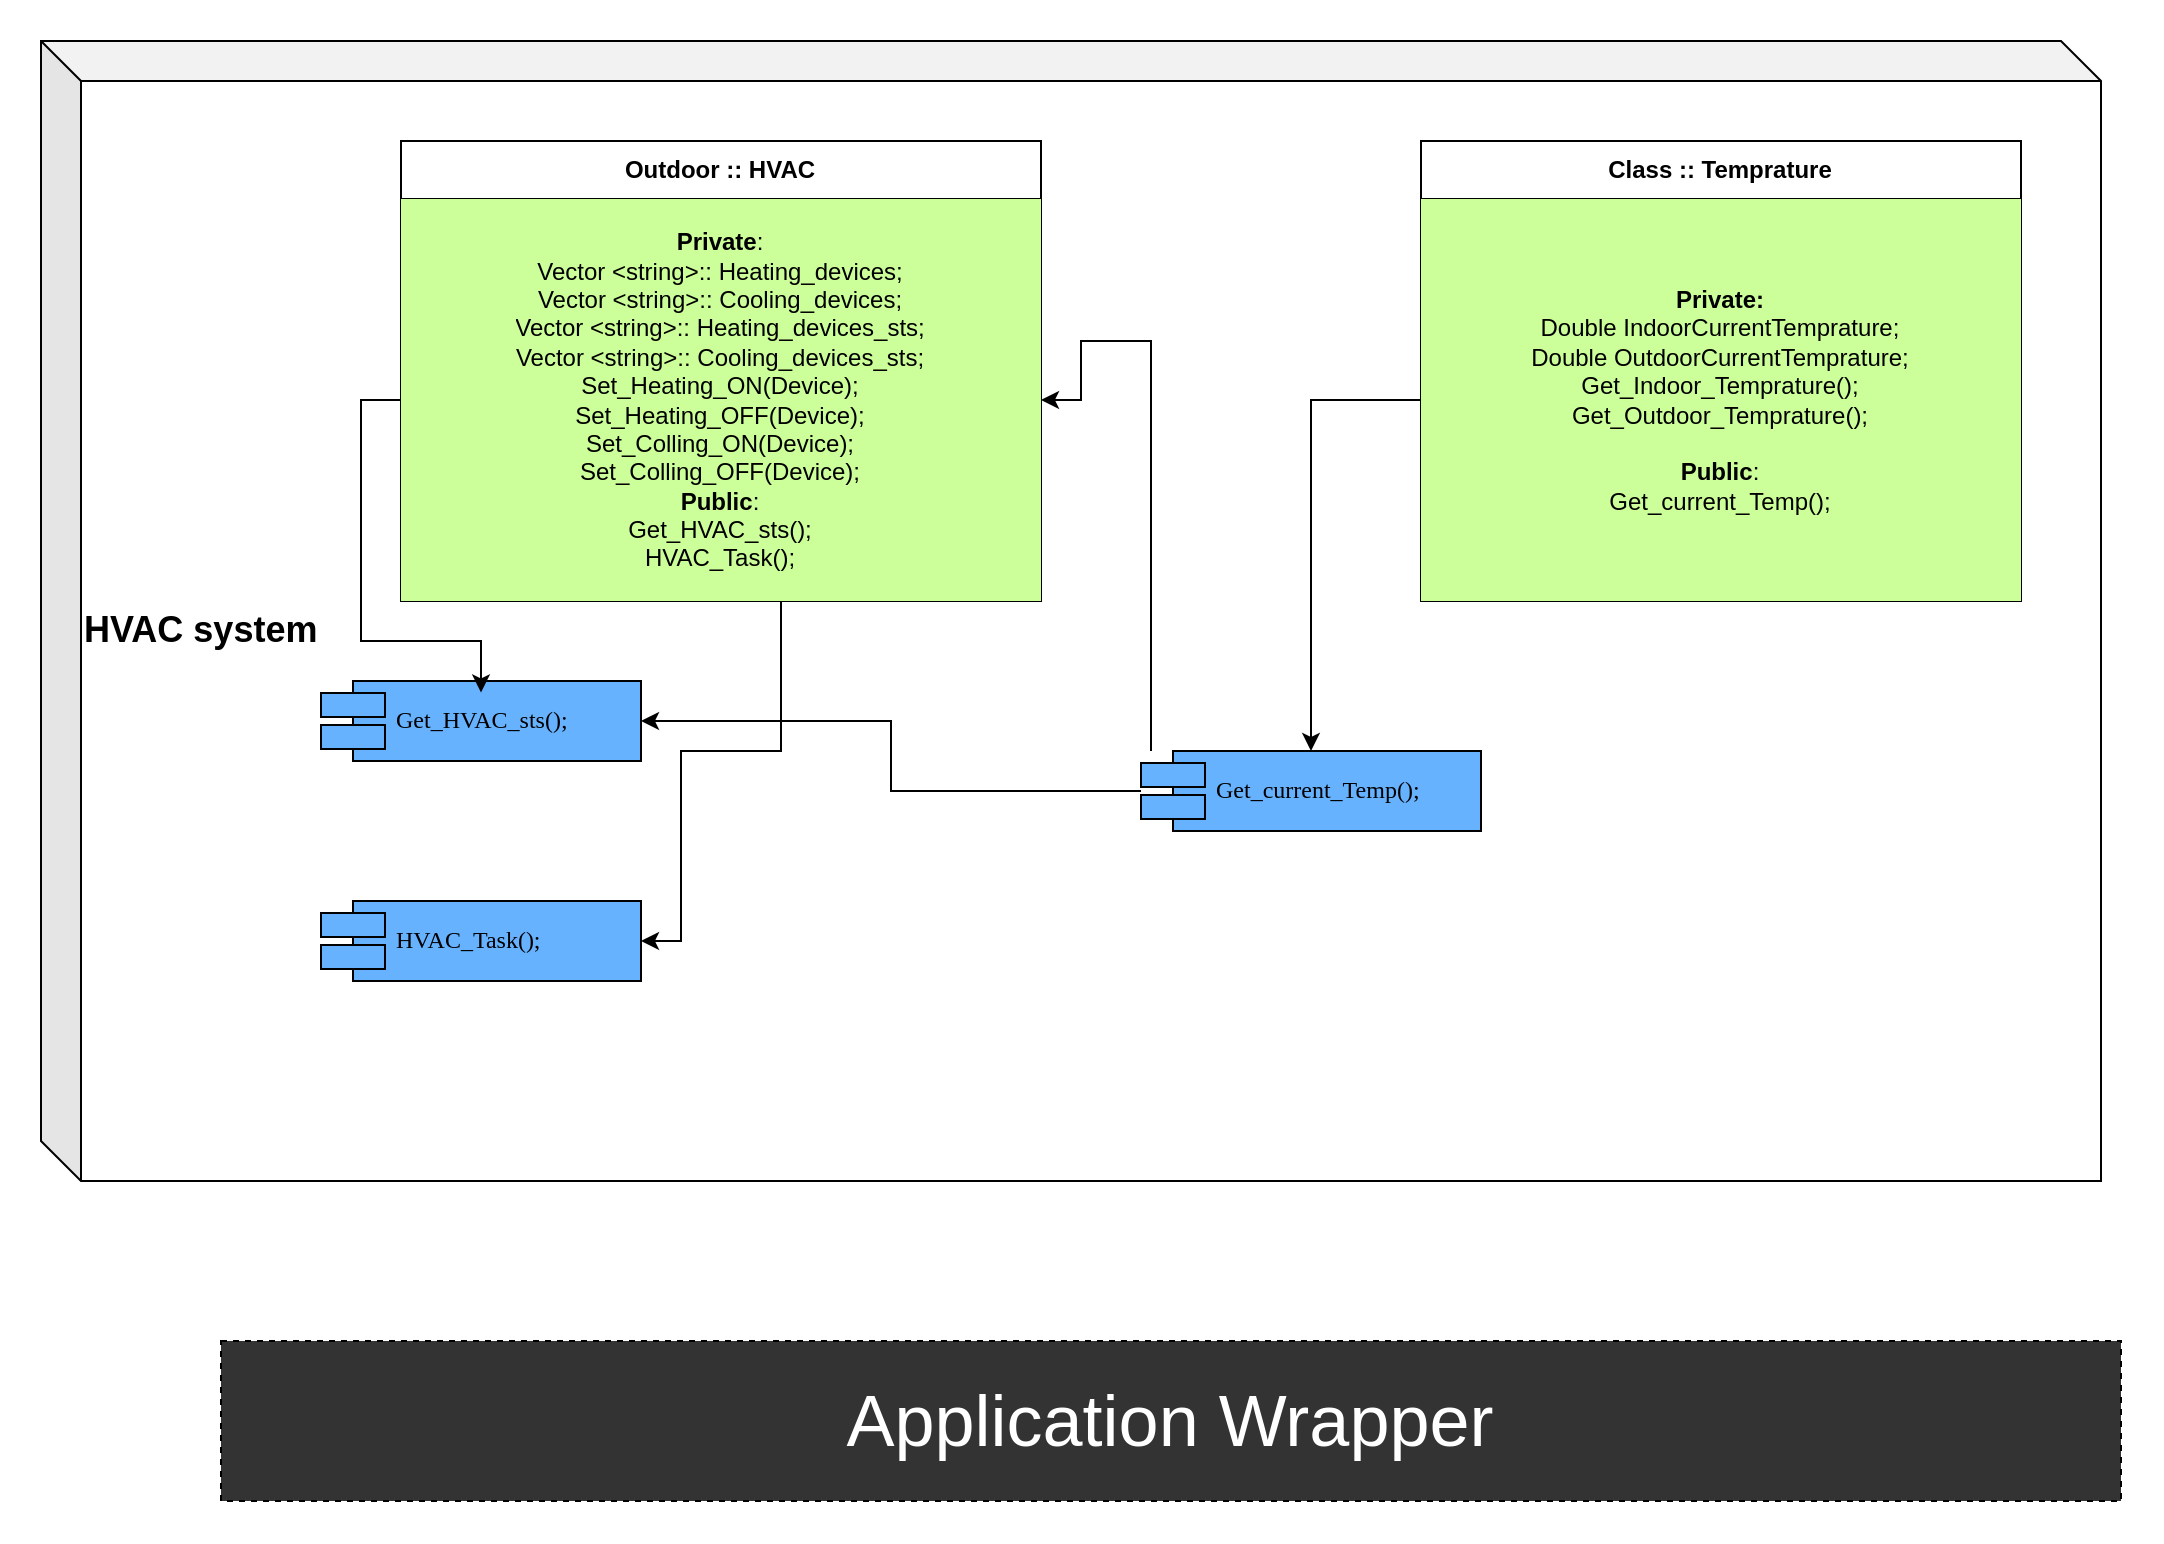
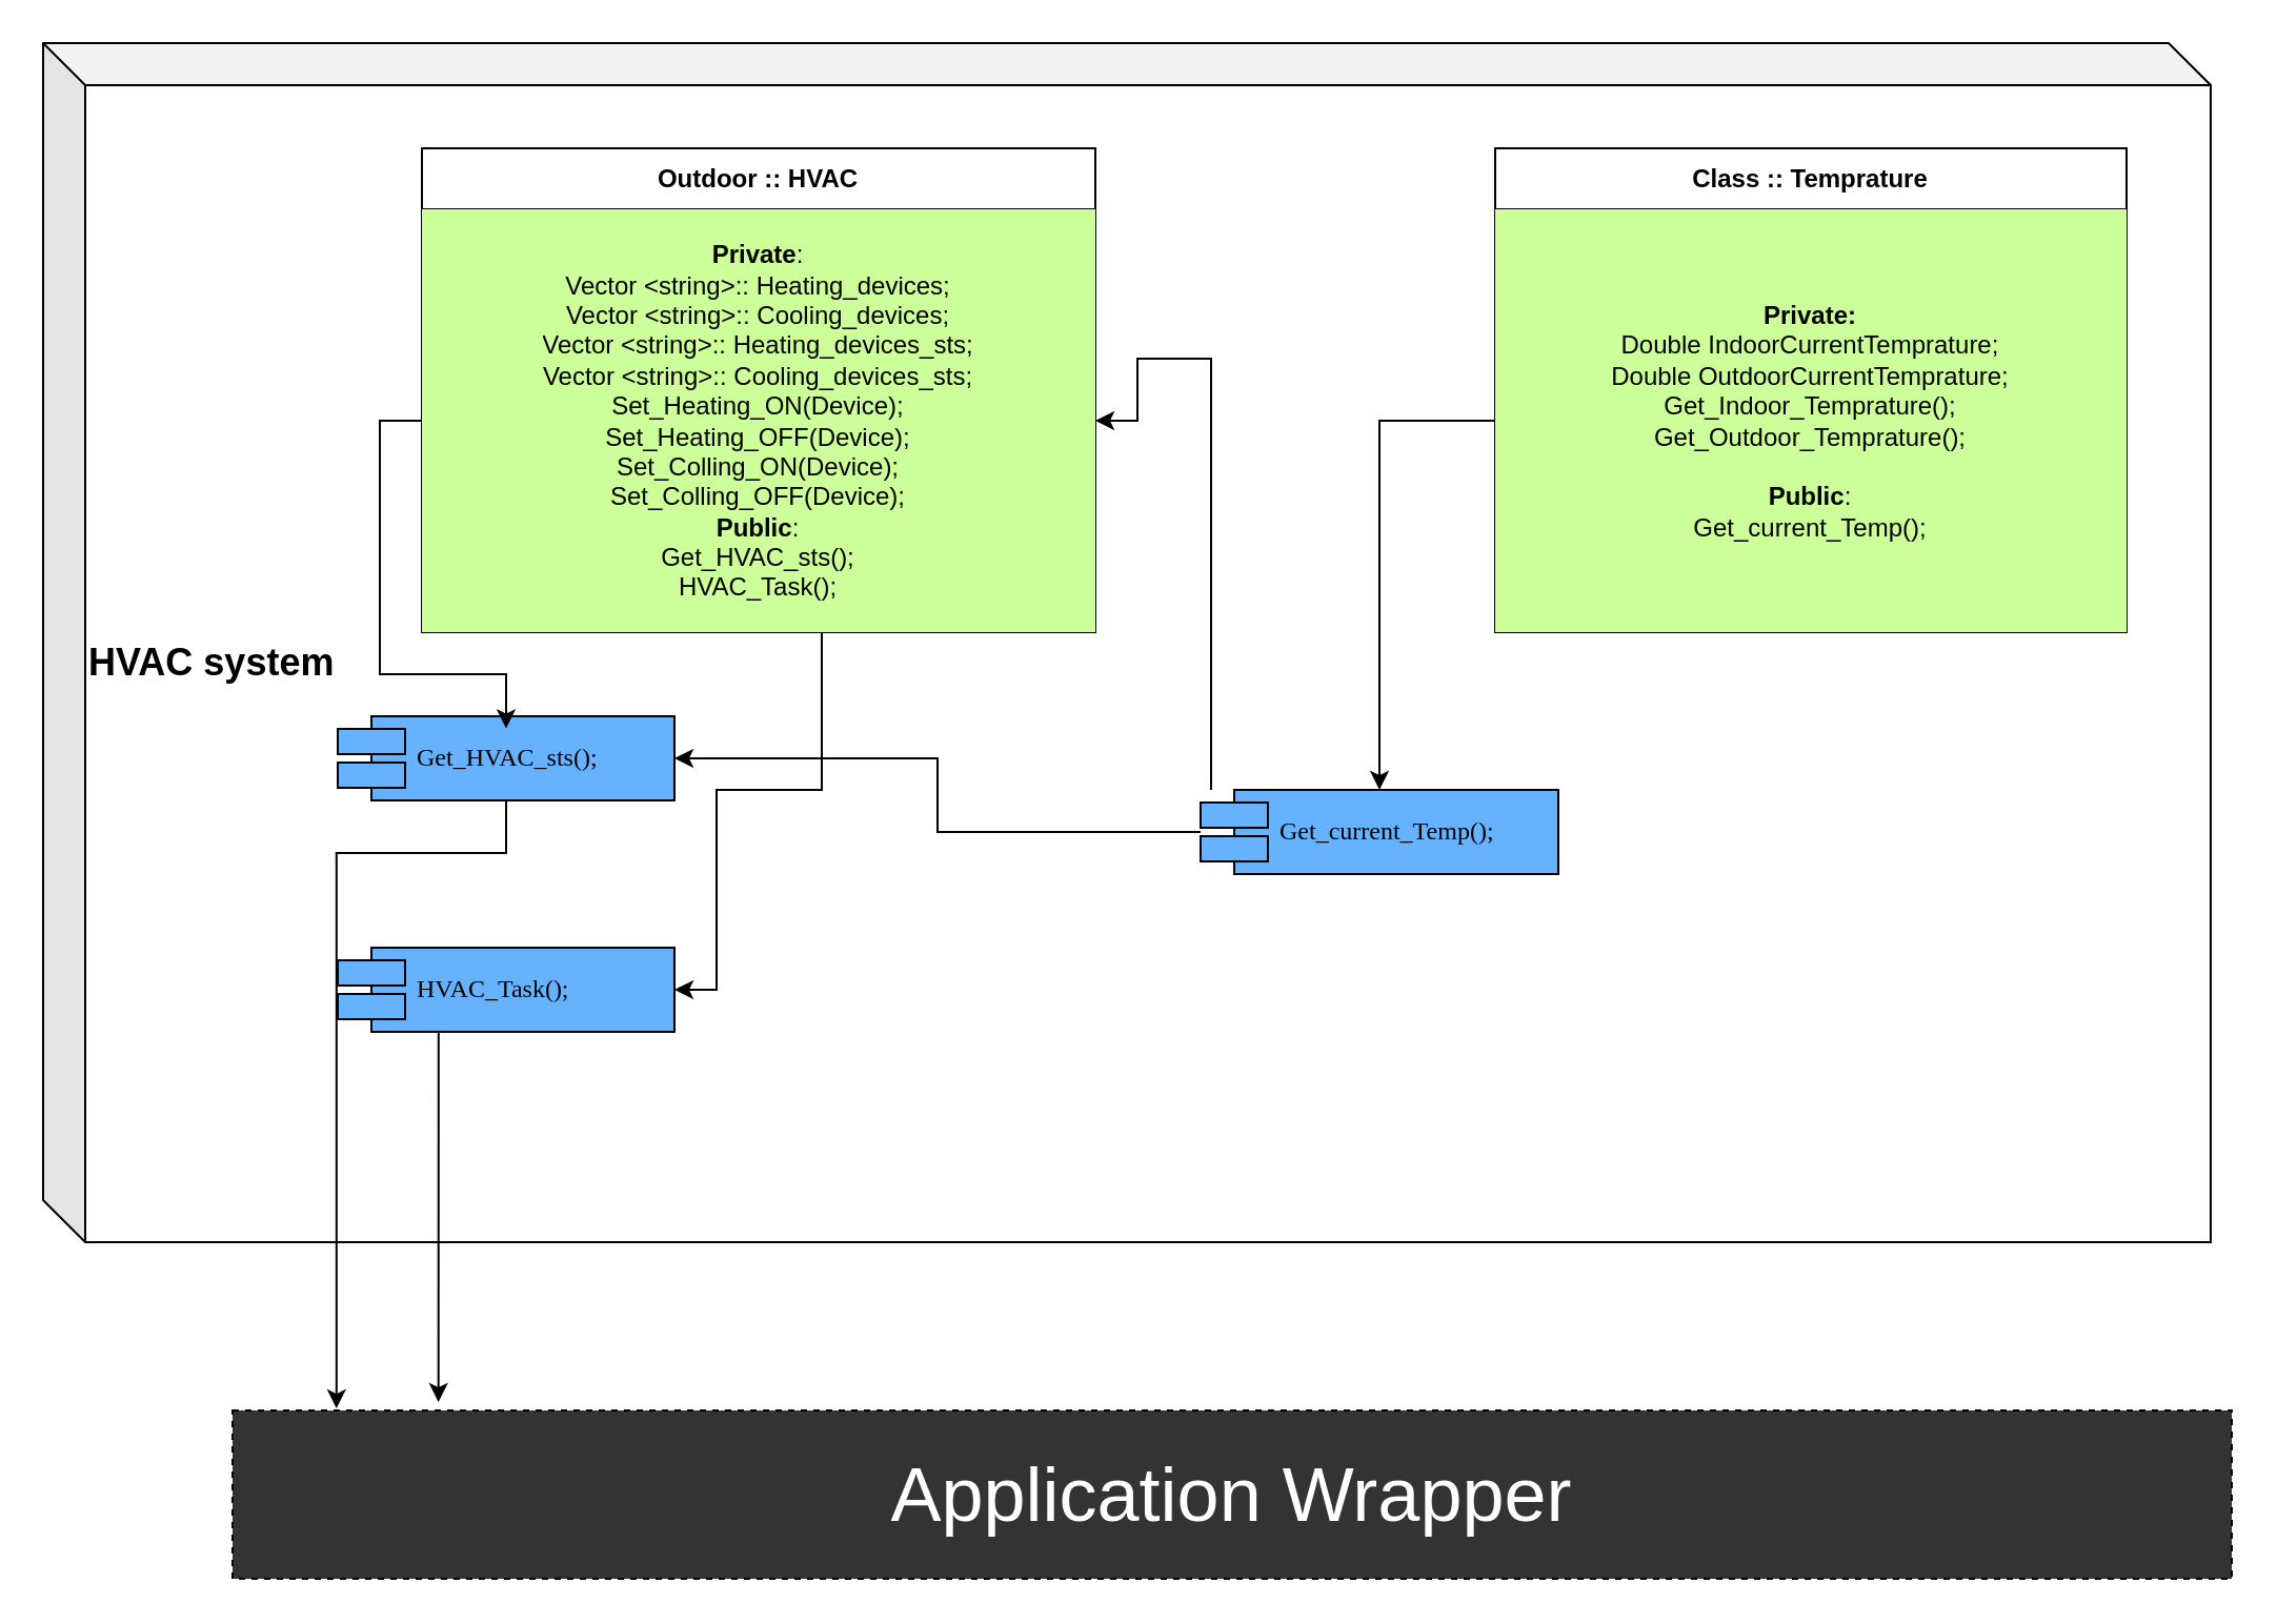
  <mxCell id="0" />
  <mxCell id="1" parent="0" />
  <mxCell id="2" value="&lt;div style=&quot;&quot;&gt;&lt;span style=&quot;background-color: initial;&quot;&gt;&lt;font style=&quot;font-size: 18px;&quot;&gt;&lt;b&gt;HVAC system&lt;/b&gt;&lt;/font&gt;&lt;/span&gt;&lt;/div&gt;" style="shape=cube;whiteSpace=wrap;html=1;boundedLbl=1;backgroundOutline=1;darkOpacity=0.05;darkOpacity2=0.1;align=left;" vertex="1" parent="1"><mxGeometry x="20" y="20" width="1030" height="570" as="geometry" /></mxCell>
  <mxCell id="3" style="edgeStyle=orthogonalEdgeStyle;rounded=0;orthogonalLoop=1;jettySize=auto;html=1;entryX=1;entryY=0.5;entryDx=0;entryDy=0;" edge="1" parent="1" target="8"><mxGeometry relative="1" as="geometry"><mxPoint x="575" y="375" as="sourcePoint" /><mxPoint x="475" y="199.5" as="targetPoint" /><Array as="points"><mxPoint x="575" y="170" /><mxPoint x="540" y="170" /><mxPoint x="540" y="200" /></Array></mxGeometry></mxCell>
  <mxCell id="4" value="Get_current_Temp();" style="shape=component;align=left;spacingLeft=36;rounded=0;shadow=0;comic=0;labelBackgroundColor=none;strokeWidth=1;fontFamily=Verdana;fontSize=12;html=1;fillColor=#66B2FF;" parent="1" vertex="1"><mxGeometry x="570" y="375" width="170" height="40" as="geometry" /></mxCell>
  <mxCell id="5" value="Class :: Temprature" style="swimlane;fontStyle=1;align=center;verticalAlign=middle;childLayout=stackLayout;horizontal=1;startSize=29;horizontalStack=0;resizeParent=1;resizeParentMax=0;resizeLast=0;collapsible=0;marginBottom=0;html=1;whiteSpace=wrap;" vertex="1" parent="1"><mxGeometry x="710" y="70" width="300" height="230" as="geometry" /></mxCell>
  <mxCell id="6" value="&lt;b&gt;Private:&lt;br&gt;&lt;/b&gt;Double IndoorCurrentTemprature;&lt;br&gt;Double OutdoorCurrentTemprature;&lt;br&gt;Get_Indoor_Temprature();&lt;br&gt;Get_Outdoor_Temprature();&lt;br&gt;&lt;br&gt;&lt;b&gt;Public&lt;/b&gt;:&lt;br&gt;Get_current_Temp();" style="text;html=1;strokeColor=none;fillColor=#CCFF99;align=center;verticalAlign=middle;spacingLeft=4;spacingRight=4;overflow=hidden;rotatable=0;points=[[0,0.5],[1,0.5]];portConstraint=eastwest;whiteSpace=wrap;" vertex="1" parent="5"><mxGeometry y="29" width="300" height="201" as="geometry" /></mxCell>
  <mxCell id="7" value="Outdoor :: HVAC" style="swimlane;fontStyle=1;align=center;verticalAlign=middle;childLayout=stackLayout;horizontal=1;startSize=29;horizontalStack=0;resizeParent=1;resizeParentMax=0;resizeLast=0;collapsible=0;marginBottom=0;html=1;whiteSpace=wrap;" vertex="1" parent="1"><mxGeometry x="200" y="70" width="320" height="230" as="geometry" /></mxCell>
  <mxCell id="8" value="&lt;b&gt;Private&lt;/b&gt;:&lt;br&gt;Vector &amp;lt;string&amp;gt;:: Heating_devices;&lt;br&gt;Vector &amp;lt;string&amp;gt;:: Cooling_devices;&lt;br&gt;Vector &amp;lt;string&amp;gt;:: Heating_devices_sts;&lt;br style=&quot;border-color: var(--border-color);&quot;&gt;Vector &amp;lt;string&amp;gt;:: Cooling_devices_sts;&lt;br&gt;Set_Heating_ON(Device);&lt;br&gt;Set_Heating_OFF(Device);&lt;br&gt;Set_Colling_ON(Device);&lt;br style=&quot;border-color: var(--border-color);&quot;&gt;Set_Colling_OFF(Device);&lt;br&gt;&lt;b&gt;Public&lt;/b&gt;:&lt;br&gt;Get_HVAC_sts();&lt;br&gt;HVAC_Task();" style="text;html=1;strokeColor=none;fillColor=#CCFF99;align=center;verticalAlign=middle;spacingLeft=4;spacingRight=4;overflow=hidden;rotatable=0;points=[[0,0.5],[1,0.5]];portConstraint=eastwest;whiteSpace=wrap;" vertex="1" parent="7"><mxGeometry y="29" width="320" height="201" as="geometry" /></mxCell>
  <mxCell id="9" value="Get_HVAC_sts();" style="shape=component;align=left;spacingLeft=36;rounded=0;shadow=0;comic=0;labelBackgroundColor=none;strokeWidth=1;fontFamily=Verdana;fontSize=12;html=1;fillColor=#66B2FF;" vertex="1" parent="1"><mxGeometry x="160" y="340" width="160" height="40" as="geometry" /></mxCell>
  <mxCell id="10" style="edgeStyle=orthogonalEdgeStyle;rounded=0;orthogonalLoop=1;jettySize=auto;html=1;" edge="1" parent="1" source="6" target="4"><mxGeometry relative="1" as="geometry" /></mxCell>
  <mxCell id="11" value="HVAC_Task();" style="shape=component;align=left;spacingLeft=36;rounded=0;shadow=0;comic=0;labelBackgroundColor=none;strokeWidth=1;fontFamily=Verdana;fontSize=12;html=1;fillColor=#66B2FF;" vertex="1" parent="1"><mxGeometry x="160" y="450" width="160" height="40" as="geometry" /></mxCell>
  <mxCell id="12" style="edgeStyle=orthogonalEdgeStyle;rounded=0;orthogonalLoop=1;jettySize=auto;html=1;entryX=0.5;entryY=0.143;entryDx=0;entryDy=0;entryPerimeter=0;" edge="1" parent="1" source="8" target="9"><mxGeometry relative="1" as="geometry" /></mxCell>
  <mxCell id="13" style="edgeStyle=orthogonalEdgeStyle;rounded=0;orthogonalLoop=1;jettySize=auto;html=1;entryX=1;entryY=0.5;entryDx=0;entryDy=0;" edge="1" parent="1" source="8" target="11"><mxGeometry relative="1" as="geometry"><Array as="points"><mxPoint x="390" y="375" /><mxPoint x="340" y="375" /><mxPoint x="340" y="470" /></Array></mxGeometry></mxCell>
  <mxCell id="14" value="&lt;font style=&quot;font-size: 36px;&quot; color=&quot;#ffffff&quot;&gt;Application Wrapper&lt;/font&gt;" style="rounded=0;whiteSpace=wrap;html=1;fillColor=#333333;dashed=1;" vertex="1" parent="1"><mxGeometry x="110" y="670" width="950" height="80" as="geometry" /></mxCell>
+ <mxCell id="15" style="edgeStyle=orthogonalEdgeStyle;rounded=0;orthogonalLoop=1;jettySize=auto;html=1;entryX=0.052;entryY=-0.012;entryDx=0;entryDy=0;entryPerimeter=0;" edge="1" parent="1" source="9" target="14"><mxGeometry relative="1" as="geometry"><Array as="points"><mxPoint x="159" y="405" /></Array></mxGeometry></mxCell>
+ <mxCell id="16" style="edgeStyle=orthogonalEdgeStyle;rounded=0;orthogonalLoop=1;jettySize=auto;html=1;entryX=0.103;entryY=-0.05;entryDx=0;entryDy=0;entryPerimeter=0;" edge="1" parent="1" source="11" target="14"><mxGeometry relative="1" as="geometry"><Array as="points"><mxPoint x="208" y="505" /></Array></mxGeometry></mxCell>
  <mxCell id="17" style="edgeStyle=orthogonalEdgeStyle;rounded=0;orthogonalLoop=1;jettySize=auto;html=1;" edge="1" parent="1" source="4" target="9"><mxGeometry relative="1" as="geometry" /></mxCell>
